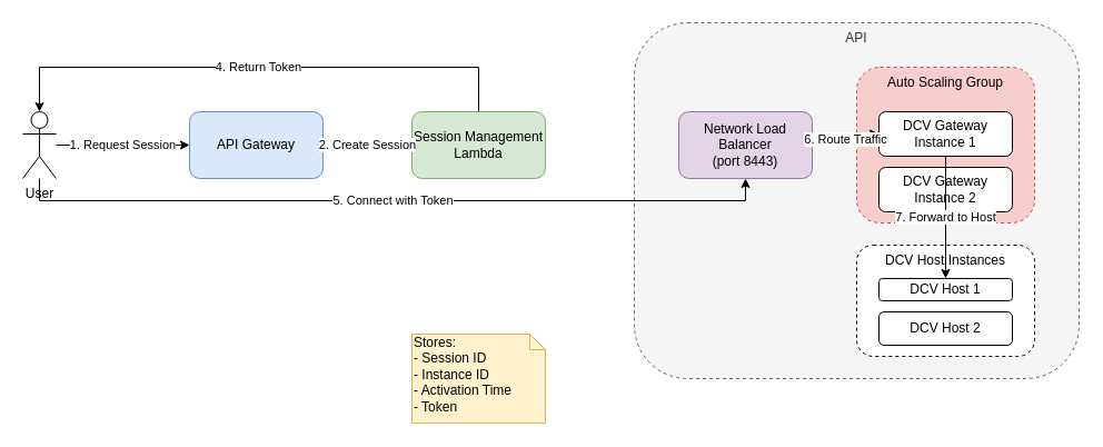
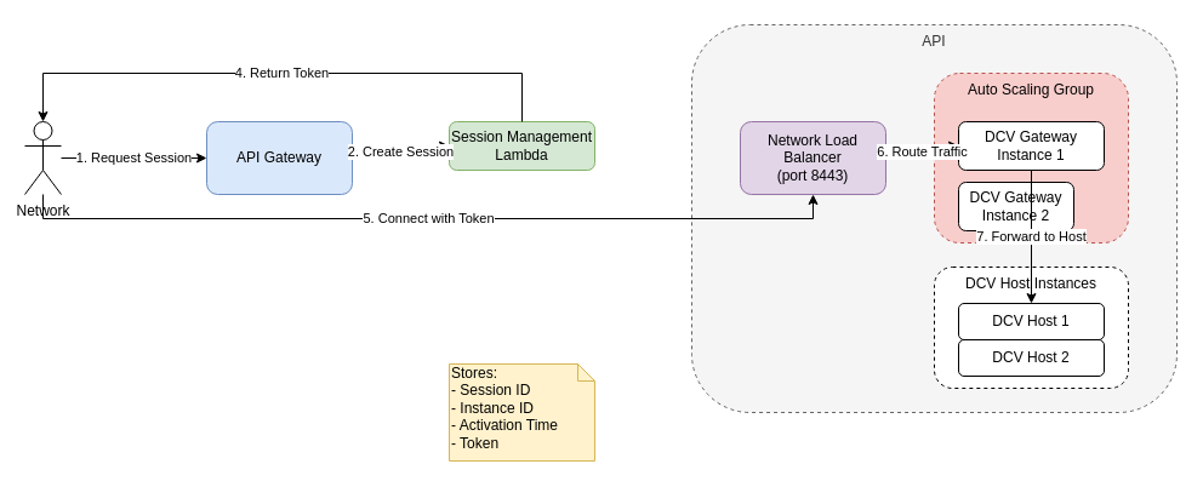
  <mxCell id="0" />
  <mxCell id="1" parent="0" />
- <mxCell id="2" value="User" style="shape=umlActor;verticalLabelPosition=bottom;verticalAlign=top;html=1;" vertex="1" parent="1"><mxGeometry x="20" y="100" width="30" height="60" as="geometry" /></mxCell>
+ <mxCell id="2" value="Network" style="shape=umlActor;verticalLabelPosition=bottom;verticalAlign=top;html=1;" vertex="1" parent="1"><mxGeometry x="20" y="100" width="30" height="60" as="geometry" /></mxCell>
  <mxCell id="3" value="API Gateway" style="rounded=1;whiteSpace=wrap;html=1;fillColor=#dae8fc;strokeColor=#6c8ebf;" vertex="1" parent="1"><mxGeometry x="170" y="100" width="120" height="60" as="geometry" /></mxCell>
- <mxCell id="4" value="Session Management&#10;Lambda" style="rounded=1;whiteSpace=wrap;html=1;fillColor=#d5e8d4;strokeColor=#82b366;" vertex="1" parent="1"><mxGeometry x="370" y="100" width="120" height="60" as="geometry" /></mxCell>
+ <mxCell id="4" value="Session Management&#10;Lambda" style="rounded=1;whiteSpace=wrap;html=1;fillColor=#d5e8d4;strokeColor=#82b366;" vertex="1" parent="1"><mxGeometry x="370" y="100" width="120" height="40" as="geometry" /></mxCell>
  <mxCell id="5" value="API" style="rounded=1;whiteSpace=wrap;html=1;verticalAlign=top;dashed=1;fillColor=#f5f5f5;strokeColor=#666666;fontColor=#333333;" vertex="1" parent="1"><mxGeometry x="570" y="20" width="400" height="320" as="geometry" /></mxCell>
  <mxCell id="6" value="Network Load Balancer&#10;(port 8443)" style="rounded=1;whiteSpace=wrap;html=1;fillColor=#e1d5e7;strokeColor=#9673a6;" vertex="1" parent="1"><mxGeometry x="610" y="100" width="120" height="60" as="geometry" /></mxCell>
  <mxCell id="7" value="Auto Scaling Group" style="rounded=1;whiteSpace=wrap;html=1;verticalAlign=top;dashed=1;fillColor=#f8cecc;strokeColor=#b85450;" vertex="1" parent="1"><mxGeometry x="770" y="60" width="160" height="140" as="geometry" /></mxCell>
  <mxCell id="8" value="DCV Gateway&#10;Instance 1" style="rounded=1;whiteSpace=wrap;html=1;" vertex="1" parent="1"><mxGeometry x="790" y="100" width="120" height="40" as="geometry" /></mxCell>
- <mxCell id="9" value="DCV Gateway&#10;Instance 2" style="rounded=1;whiteSpace=wrap;html=1;" vertex="1" parent="1"><mxGeometry x="790" y="150" width="120" height="40" as="geometry" /></mxCell>
+ <mxCell id="9" value="DCV Gateway&#10;Instance 2" style="rounded=1;whiteSpace=wrap;html=1;" vertex="1" parent="1"><mxGeometry x="790" y="150" width="95" height="40" as="geometry" /></mxCell>
  <mxCell id="10" value="DCV Host Instances" style="rounded=1;whiteSpace=wrap;html=1;verticalAlign=top;dashed=1;" vertex="1" parent="1"><mxGeometry x="770" y="220" width="160" height="100" as="geometry" /></mxCell>
- <mxCell id="11" value="DCV Host 1" style="rounded=1;whiteSpace=wrap;html=1;" vertex="1" parent="1"><mxGeometry x="790" y="250" width="120" height="20" as="geometry" /></mxCell>
+ <mxCell id="11" value="DCV Host 1" style="rounded=1;whiteSpace=wrap;html=1;" vertex="1" parent="1"><mxGeometry x="790" y="250" width="120" height="30" as="geometry" /></mxCell>
  <mxCell id="12" value="DCV Host 2" style="rounded=1;whiteSpace=wrap;html=1;" vertex="1" parent="1"><mxGeometry x="790" y="280" width="120" height="30" as="geometry" /></mxCell>
  <mxCell id="13" value="1. Request Session" style="edgeStyle=orthogonalEdgeStyle;rounded=0;orthogonalLoop=1;jettySize=auto;html=1;" edge="1" parent="1" source="2" target="3"><mxGeometry relative="1" as="geometry" /></mxCell>
  <mxCell id="14" value="2. Create Session" style="edgeStyle=orthogonalEdgeStyle;rounded=0;orthogonalLoop=1;jettySize=auto;html=1;" edge="1" parent="1" source="3" target="4"><mxGeometry relative="1" as="geometry" /></mxCell>
  <mxCell id="15" value="4. Return Token" style="edgeStyle=orthogonalEdgeStyle;rounded=0;orthogonalLoop=1;jettySize=auto;html=1;" edge="1" parent="1" source="4" target="2"><mxGeometry relative="1" as="geometry"><Array as="points"><mxPoint x="430" y="60" /><mxPoint x="35" y="60" /></Array></mxGeometry></mxCell>
  <mxCell id="16" value="5. Connect with Token" style="edgeStyle=orthogonalEdgeStyle;rounded=0;orthogonalLoop=1;jettySize=auto;html=1;" edge="1" parent="1" source="2" target="6"><mxGeometry relative="1" as="geometry"><Array as="points"><mxPoint x="35" y="180" /><mxPoint x="670" y="180" /></Array></mxGeometry></mxCell>
  <mxCell id="17" value="6. Route Traffic" style="edgeStyle=orthogonalEdgeStyle;rounded=0;orthogonalLoop=1;jettySize=auto;html=1;" edge="1" parent="1" source="6" target="8"><mxGeometry relative="1" as="geometry" /></mxCell>
  <mxCell id="18" value="7. Forward to Host" style="edgeStyle=orthogonalEdgeStyle;rounded=0;orthogonalLoop=1;jettySize=auto;html=1;" edge="1" parent="1" source="8" target="11"><mxGeometry relative="1" as="geometry" /></mxCell>
  <mxCell id="19" value="Stores:&#10;- Session ID&#10;- Instance ID&#10;- Activation Time&#10;- Token" style="shape=note;whiteSpace=wrap;html=1;size=14;verticalAlign=top;align=left;spacingTop=-6;fillColor=#fff2cc;strokeColor=#d6b656;" vertex="1" parent="1"><mxGeometry x="370" y="300" width="120" height="80" as="geometry" /></mxCell>
